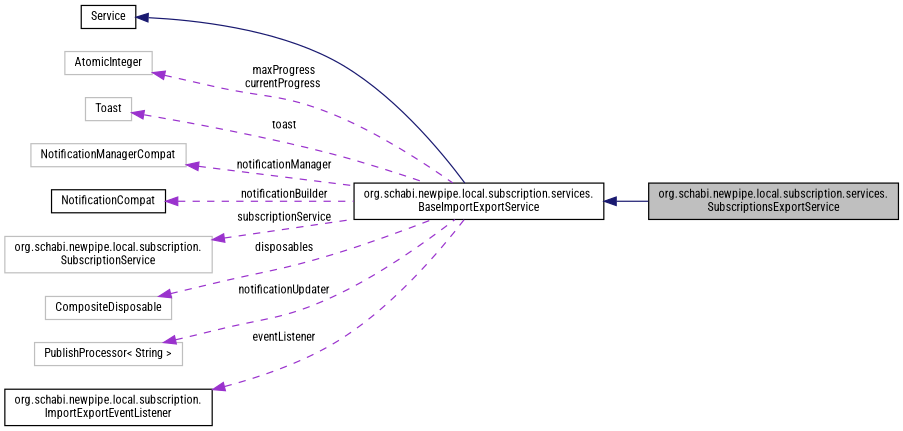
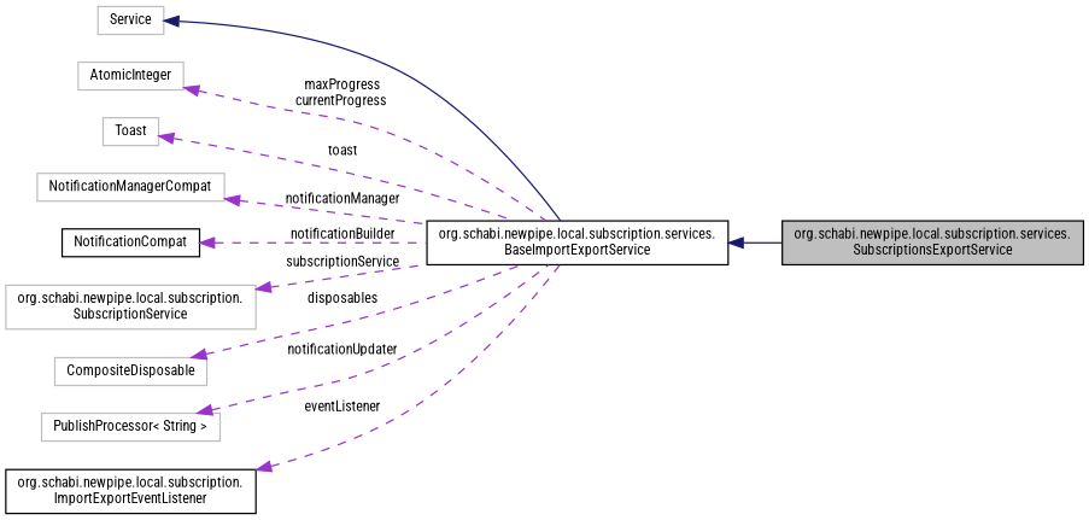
  digraph {
    fontname="Roboto Condensed"
    rankdir=LR
    node [color=grey75 fillcolor=white fontname="Roboto Condensed" fontsize=10 shape=record style=filled]
    edge [color=darkorchid3 dir=back fontname="Roboto Condensed" fontsize=10 labelfontname=Helvetica labelfontsize=10 style=dashed]
    n1 [color=black fillcolor=grey75 fontcolor=black height=0.2 label="org.schabi.newpipe.local.subscription.services.\lSubscriptionsExportService" width=0.4]
    n2 [color=black height=0.2 label="org.schabi.newpipe.local.subscription.services.\lBaseImportExportService" width=0.4]
-   n3 [color=black height=0.2 label=Service width=0.4]
+   n3 [height=0.2 label=Service width=0.4]
    n4 [height=0.2 label=AtomicInteger width=0.4]
    n5 [height=0.2 label=Toast width=0.4]
    n6 [height=0.2 label=NotificationManagerCompat width=0.4]
    n7 [color=black height=0.2 label=NotificationCompat width=0.4]
    n8 [height=0.2 label="org.schabi.newpipe.local.subscription.\lSubscriptionService" width=0.4]
    n9 [height=0.2 label=CompositeDisposable width=0.4]
    n10 [height=0.2 label="PublishProcessor\< String \>" width=0.4]
    n11 [color=black height=0.2 label="org.schabi.newpipe.local.subscription.\lImportExportEventListener" width=0.4]
    n2 -> n1 [color=midnightblue style=solid]
    n3 -> n2 [color=midnightblue style=solid]
    n4 -> n2 [label=" maxProgress\ncurrentProgress"]
    n5 -> n2 [label=" toast"]
    n6 -> n2 [label=" notificationManager"]
    n7 -> n2 [label=" notificationBuilder"]
    n8 -> n2 [label=" subscriptionService"]
    n9 -> n2 [label=" disposables"]
    n10 -> n2 [label=" notificationUpdater"]
    n11 -> n2 [label=" eventListener"]
  }
